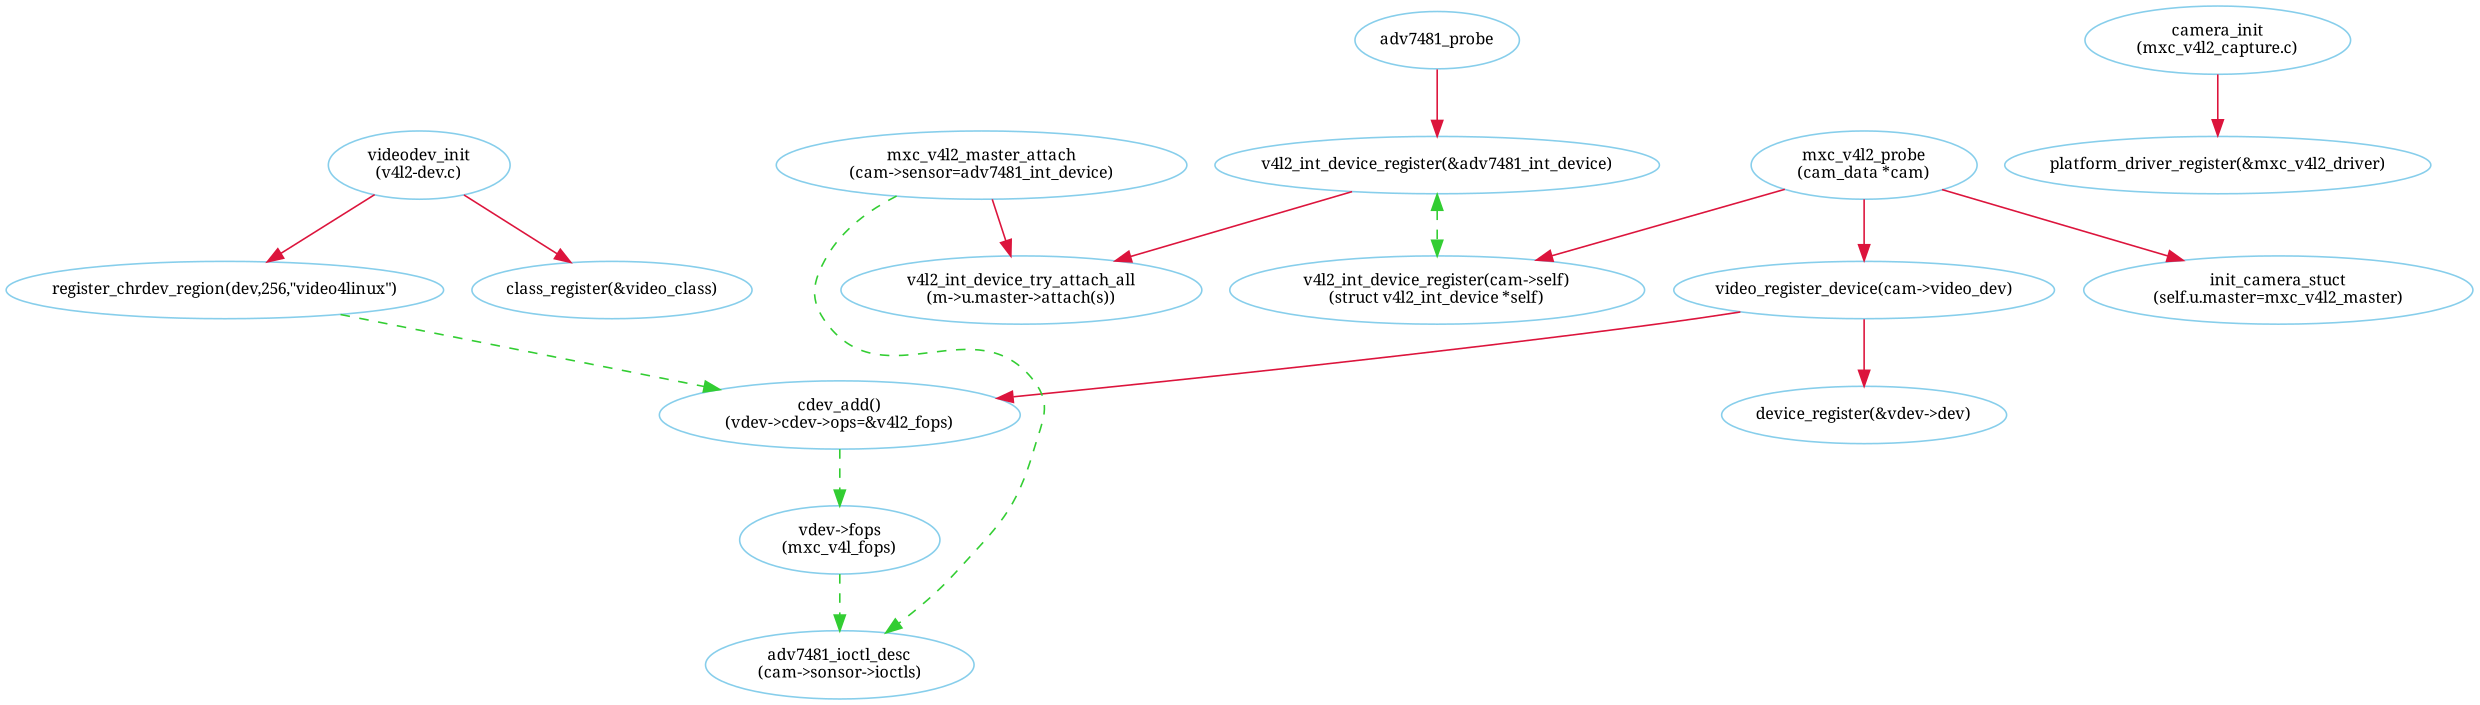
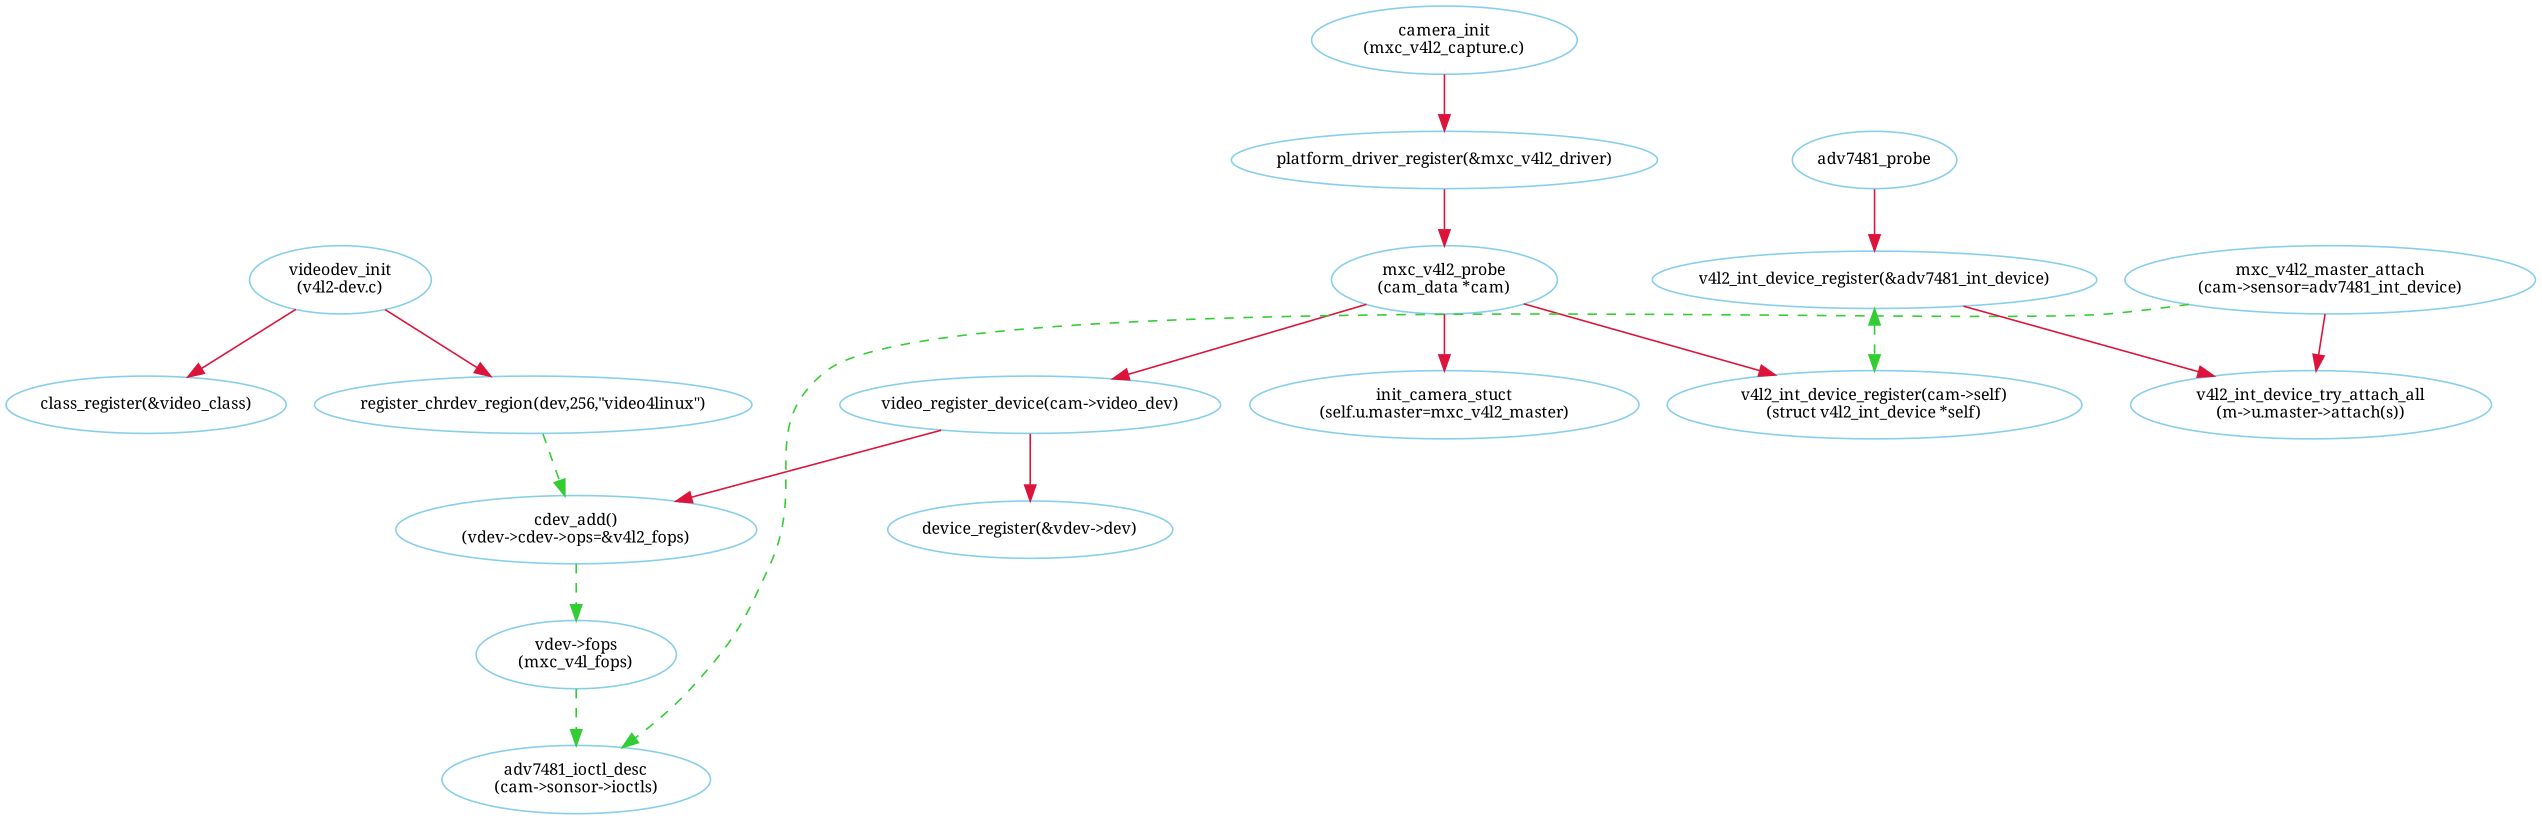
  digraph {
    fontname="Noto Serif"
    fontsize=10
    rankdir=TB
    node [color=skyblue fontname="Noto Serif" fontsize=10]
    edge [color=crimson fontname="Noto Serif" fontsize=10 style=solid]
    n1 [label="videodev_init\n(v4l2-dev.c)"]
    n2 [label="register_chrdev_region(dev,256,\"video4linux\")"]
    n3 [label="class_register(&video_class)"]
    n4 [label="cdev_add()\n(vdev->cdev->ops=&v4l2_fops)"]
    n5 [label="vdev->fops\n(mxc_v4l_fops)"]
    n6 [label="adv7481_ioctl_desc\n(cam->sonsor->ioctls)"]
    n7 [label="video_register_device(cam->video_dev)"]
    n8 [label="device_register(&vdev->dev)"]
    n9 [label="camera_init\n(mxc_v4l2_capture.c)"]
    n10 [label="platform_driver_register(&mxc_v4l2_driver)"]
    n11 [label="mxc_v4l2_probe\n(cam_data *cam)"]
    n12 [label="init_camera_stuct\n(self.u.master=mxc_v4l2_master)"]
    n13 [label="v4l2_int_device_register(cam->self)\n(struct v4l2_int_device *self)"]
    n14 [label="v4l2_int_device_try_attach_all\n(m->u.master->attach(s))"]
    n15 [label="mxc_v4l2_master_attach\n(cam->sensor=adv7481_int_device)"]
    n16 [label="v4l2_int_device_register(&adv7481_int_device)"]
    adv7481_probe
    n1 -> n2
    n1 -> n3
    n2 -> n4 [color=limegreen style=dashed]
    n4 -> n5 [color=limegreen style=dashed]
    n5 -> n6 [color=limegreen style=dashed]
    n7 -> n4
    n7 -> n8
    n9 -> n10
+   n10 -> n11
    n11 -> n7
    n11 -> n12
    n11 -> n13
    n15 -> n6 [color=limegreen constraint=false style=dashed weith=8]
    n15 -> n14
    n16 -> n13 [color=limegreen dir=both style=dashed]
    n16 -> n14
    adv7481_probe -> n16
  }
